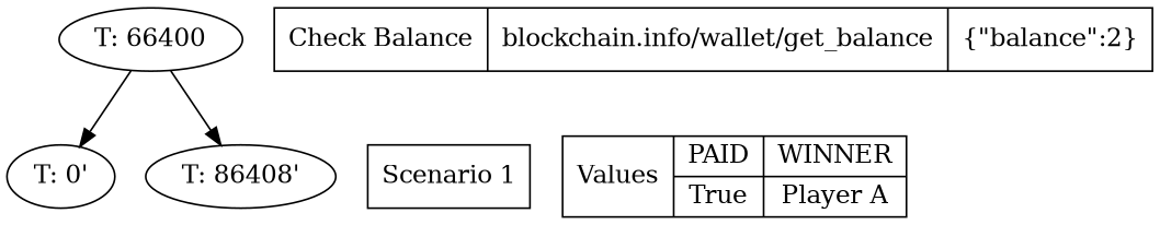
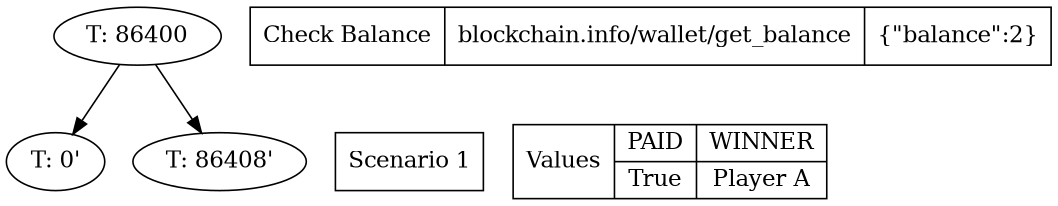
  digraph {
    rankdir=TB
    n1 [label="T: 0'"]
    n2 [label="Scenario 1" shape=box]
-   n3 [label="T: 66400"]
+   n3 [label="T: 86400"]
    n4 [label="<f0> Check Balance|<f1> blockchain.info/wallet/get_balance| <f2> \{\"balance\":2\}" shape=record]
    n5 [label="T: 86408'"]
    n6 [label="Values|{PAID|True}|{WINNER|Player A}" shape=record]
    subgraph sub_1 {
      rank=same
      n1
      n2
    }
    subgraph sub_2 {
      rank=same
      n3
      n4
    }
    subgraph sub_3 {
      rank=same
      n5
      n6
    }
    n3 -> n1
    n3 -> n5
  }
